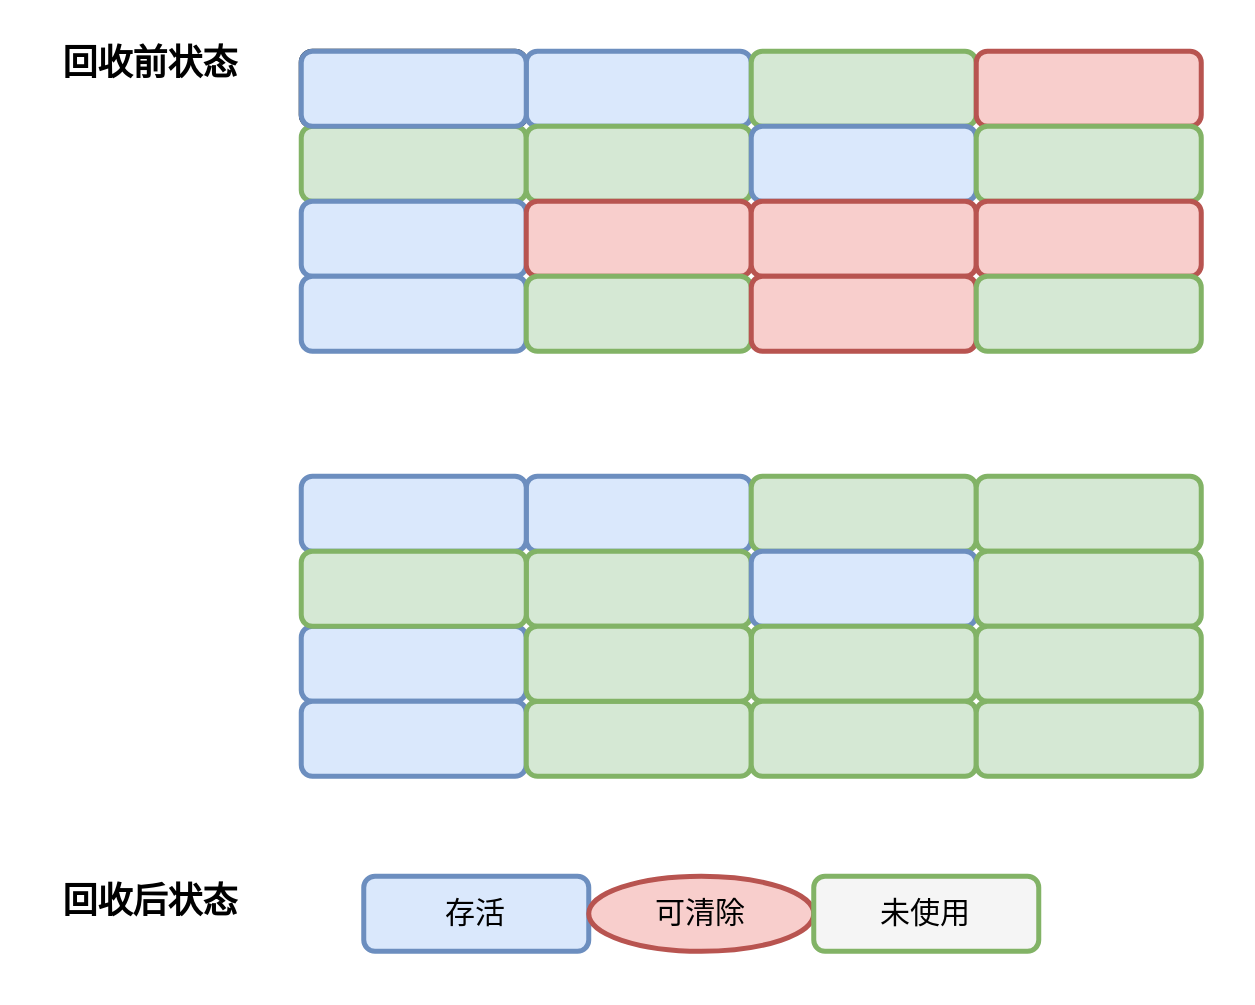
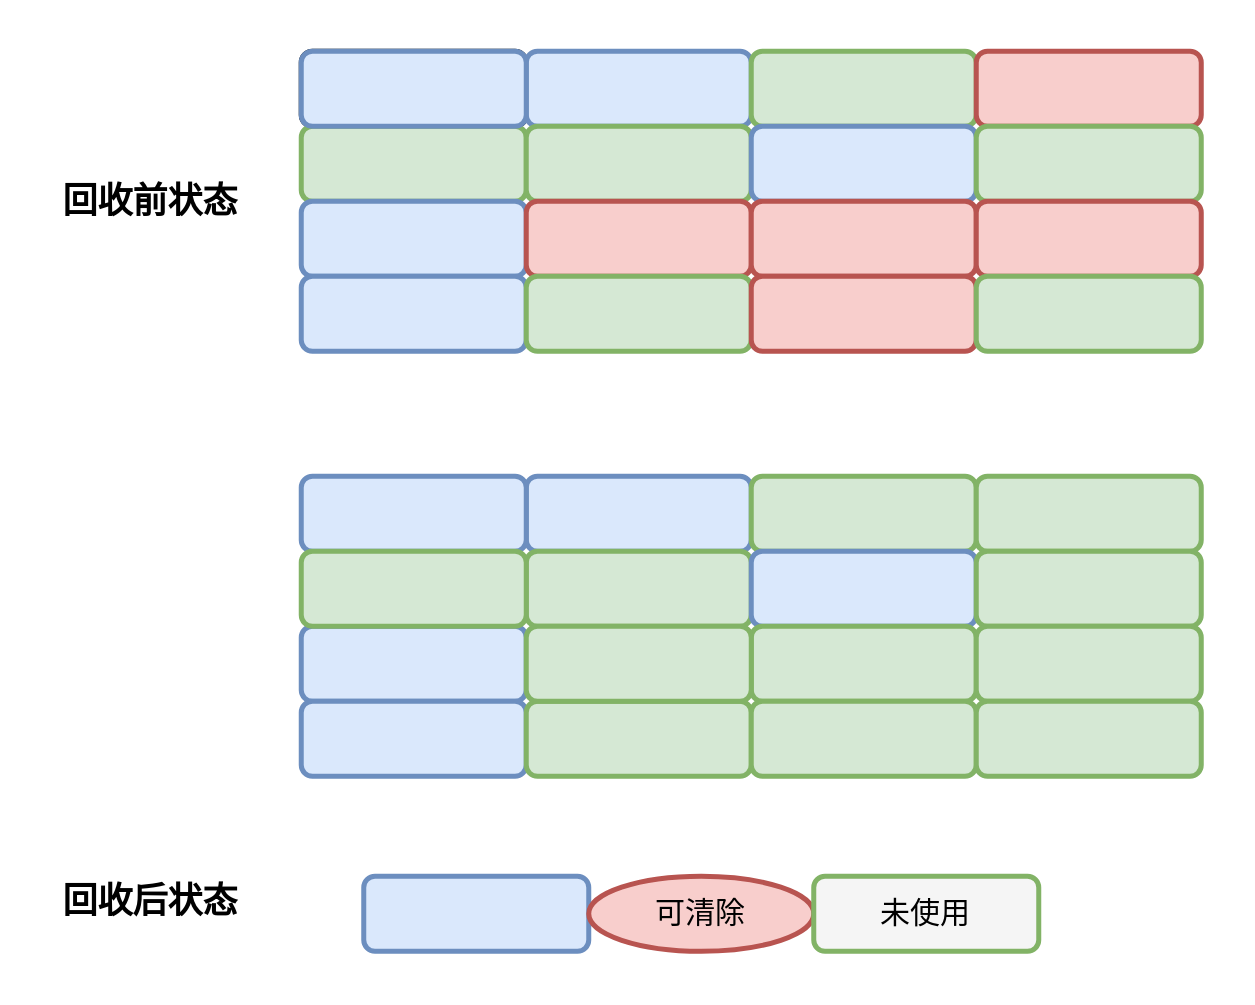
  <mxCell id="0" />
  <mxCell id="1" parent="0" />
  <mxCell id="2" value="" style="rounded=1;whiteSpace=wrap;html=1;strokeWidth=2;" vertex="1" parent="1"><mxGeometry x="120" y="20" width="90" height="30" as="geometry" /></mxCell>
  <mxCell id="3" value="" style="rounded=1;whiteSpace=wrap;html=1;strokeWidth=2;fillColor=#dae8fc;strokeColor=#6c8ebf;" vertex="1" parent="1"><mxGeometry x="210" y="20" width="90" height="30" as="geometry" /></mxCell>
  <mxCell id="4" value="" style="rounded=1;whiteSpace=wrap;html=1;strokeWidth=2;fillColor=#d5e8d4;strokeColor=#82b366;" vertex="1" parent="1"><mxGeometry x="300" y="20" width="90" height="30" as="geometry" /></mxCell>
  <mxCell id="5" value="" style="rounded=1;whiteSpace=wrap;html=1;strokeWidth=2;fillColor=#f8cecc;strokeColor=#b85450;" vertex="1" parent="1"><mxGeometry x="390" y="20" width="90" height="30" as="geometry" /></mxCell>
  <mxCell id="6" value="" style="rounded=1;whiteSpace=wrap;html=1;strokeWidth=2;fillColor=#d5e8d4;strokeColor=#82b366;" vertex="1" parent="1"><mxGeometry x="120" y="50" width="90" height="30" as="geometry" /></mxCell>
  <mxCell id="7" value="" style="rounded=1;whiteSpace=wrap;html=1;strokeWidth=2;fillColor=#d5e8d4;strokeColor=#82b366;" vertex="1" parent="1"><mxGeometry x="210" y="50" width="90" height="30" as="geometry" /></mxCell>
  <mxCell id="8" value="" style="rounded=1;whiteSpace=wrap;html=1;strokeWidth=2;fillColor=#dae8fc;strokeColor=#6c8ebf;" vertex="1" parent="1"><mxGeometry x="300" y="50" width="90" height="30" as="geometry" /></mxCell>
  <mxCell id="9" value="" style="rounded=1;whiteSpace=wrap;html=1;strokeWidth=2;fillColor=#d5e8d4;strokeColor=#82b366;" vertex="1" parent="1"><mxGeometry x="390" y="50" width="90" height="30" as="geometry" /></mxCell>
  <mxCell id="10" value="" style="rounded=1;whiteSpace=wrap;html=1;strokeWidth=2;fillColor=#dae8fc;strokeColor=#6c8ebf;" vertex="1" parent="1"><mxGeometry x="120" y="80" width="90" height="30" as="geometry" /></mxCell>
  <mxCell id="11" value="" style="rounded=1;whiteSpace=wrap;html=1;strokeWidth=2;fillColor=#f8cecc;strokeColor=#b85450;" vertex="1" parent="1"><mxGeometry x="210" y="80" width="90" height="30" as="geometry" /></mxCell>
  <mxCell id="12" value="" style="rounded=1;whiteSpace=wrap;html=1;strokeWidth=2;fillColor=#f8cecc;strokeColor=#b85450;" vertex="1" parent="1"><mxGeometry x="300" y="80" width="90" height="30" as="geometry" /></mxCell>
  <mxCell id="13" value="" style="rounded=1;whiteSpace=wrap;html=1;strokeWidth=2;fillColor=#f8cecc;strokeColor=#b85450;" vertex="1" parent="1"><mxGeometry x="390" y="80" width="90" height="30" as="geometry" /></mxCell>
  <mxCell id="14" value="" style="rounded=1;whiteSpace=wrap;html=1;strokeWidth=2;fillColor=#dae8fc;strokeColor=#6c8ebf;" vertex="1" parent="1"><mxGeometry x="120" y="110" width="90" height="30" as="geometry" /></mxCell>
  <mxCell id="15" value="" style="rounded=1;whiteSpace=wrap;html=1;strokeWidth=2;fillColor=#d5e8d4;strokeColor=#82b366;" vertex="1" parent="1"><mxGeometry x="210" y="110" width="90" height="30" as="geometry" /></mxCell>
  <mxCell id="16" value="" style="rounded=1;whiteSpace=wrap;html=1;strokeWidth=2;fillColor=#f8cecc;strokeColor=#b85450;" vertex="1" parent="1"><mxGeometry x="300" y="110" width="90" height="30" as="geometry" /></mxCell>
  <mxCell id="17" value="" style="rounded=1;whiteSpace=wrap;html=1;strokeWidth=2;fillColor=#d5e8d4;strokeColor=#82b366;" vertex="1" parent="1"><mxGeometry x="390" y="110" width="90" height="30" as="geometry" /></mxCell>
  <mxCell id="18" value="" style="rounded=1;whiteSpace=wrap;html=1;strokeWidth=2;fillColor=#dae8fc;strokeColor=#6c8ebf;" vertex="1" parent="1"><mxGeometry x="120" y="20" width="90" height="30" as="geometry" /></mxCell>
  <mxCell id="19" value="" style="rounded=1;whiteSpace=wrap;html=1;strokeWidth=2;fillColor=#dae8fc;strokeColor=#6c8ebf;" vertex="1" parent="1"><mxGeometry x="210" y="190" width="90" height="30" as="geometry" /></mxCell>
  <mxCell id="20" value="" style="rounded=1;whiteSpace=wrap;html=1;strokeWidth=2;fillColor=#d5e8d4;strokeColor=#82b366;" vertex="1" parent="1"><mxGeometry x="300" y="190" width="90" height="30" as="geometry" /></mxCell>
  <mxCell id="21" value="" style="rounded=1;whiteSpace=wrap;html=1;strokeWidth=2;fillColor=#d5e8d4;strokeColor=#82b366;" vertex="1" parent="1"><mxGeometry x="390" y="190" width="90" height="30" as="geometry" /></mxCell>
  <mxCell id="22" value="" style="rounded=1;whiteSpace=wrap;html=1;strokeWidth=2;fillColor=#d5e8d4;strokeColor=#82b366;" vertex="1" parent="1"><mxGeometry x="210" y="220" width="90" height="30" as="geometry" /></mxCell>
  <mxCell id="23" value="" style="rounded=1;whiteSpace=wrap;html=1;strokeWidth=2;fillColor=#dae8fc;strokeColor=#6c8ebf;" vertex="1" parent="1"><mxGeometry x="300" y="220" width="90" height="30" as="geometry" /></mxCell>
  <mxCell id="24" value="" style="rounded=1;whiteSpace=wrap;html=1;strokeWidth=2;fillColor=#d5e8d4;strokeColor=#82b366;" vertex="1" parent="1"><mxGeometry x="390" y="220" width="90" height="30" as="geometry" /></mxCell>
  <mxCell id="25" value="" style="rounded=1;whiteSpace=wrap;html=1;strokeWidth=2;fillColor=#dae8fc;strokeColor=#6c8ebf;" vertex="1" parent="1"><mxGeometry x="120" y="250" width="90" height="30" as="geometry" /></mxCell>
  <mxCell id="26" value="" style="rounded=1;whiteSpace=wrap;html=1;strokeWidth=2;fillColor=#d5e8d4;strokeColor=#82b366;" vertex="1" parent="1"><mxGeometry x="300" y="250" width="90" height="30" as="geometry" /></mxCell>
  <mxCell id="27" value="" style="rounded=1;whiteSpace=wrap;html=1;strokeWidth=2;fillColor=#d5e8d4;strokeColor=#82b366;" vertex="1" parent="1"><mxGeometry x="390" y="250" width="90" height="30" as="geometry" /></mxCell>
  <mxCell id="28" value="" style="rounded=1;whiteSpace=wrap;html=1;strokeWidth=2;fillColor=#dae8fc;strokeColor=#6c8ebf;" vertex="1" parent="1"><mxGeometry x="120" y="280" width="90" height="30" as="geometry" /></mxCell>
  <mxCell id="29" value="" style="rounded=1;whiteSpace=wrap;html=1;strokeWidth=2;fillColor=#d5e8d4;strokeColor=#82b366;" vertex="1" parent="1"><mxGeometry x="210" y="280" width="90" height="30" as="geometry" /></mxCell>
  <mxCell id="30" value="" style="rounded=1;whiteSpace=wrap;html=1;strokeWidth=2;fillColor=#d5e8d4;strokeColor=#82b366;" vertex="1" parent="1"><mxGeometry x="300" y="280" width="90" height="30" as="geometry" /></mxCell>
  <mxCell id="31" value="" style="rounded=1;whiteSpace=wrap;html=1;strokeWidth=2;fillColor=#d5e8d4;strokeColor=#82b366;" vertex="1" parent="1"><mxGeometry x="390" y="280" width="90" height="30" as="geometry" /></mxCell>
  <mxCell id="32" value="" style="rounded=1;whiteSpace=wrap;html=1;strokeWidth=2;fillColor=#dae8fc;strokeColor=#6c8ebf;" vertex="1" parent="1"><mxGeometry x="120" y="190" width="90" height="30" as="geometry" /></mxCell>
  <mxCell id="33" value="" style="rounded=1;whiteSpace=wrap;html=1;strokeWidth=2;fillColor=#d5e8d4;strokeColor=#82b366;" vertex="1" parent="1"><mxGeometry x="120" y="220" width="90" height="30" as="geometry" /></mxCell>
  <mxCell id="34" value="" style="rounded=1;whiteSpace=wrap;html=1;strokeWidth=2;fillColor=#d5e8d4;strokeColor=#82b366;" vertex="1" parent="1"><mxGeometry x="210" y="250" width="90" height="30" as="geometry" /></mxCell>
  <mxCell id="35" value="" style="rounded=1;whiteSpace=wrap;html=1;strokeWidth=2;fillColor=#dae8fc;strokeColor=#6c8ebf;" vertex="1" parent="1"><mxGeometry x="145" y="350" width="90" height="30" as="geometry" /></mxCell>
- <mxCell id="36" value="存活" style="text;html=1;strokeColor=none;fillColor=none;align=center;verticalAlign=middle;whiteSpace=wrap;rounded=0;" vertex="1" parent="1"><mxGeometry x="170" y="355" width="40" height="20" as="geometry" /></mxCell>
  <mxCell id="37" value="可清除" style="ellipse;whiteSpace=wrap;html=1;strokeWidth=2;fillColor=#f8cecc;strokeColor=#b85450;" vertex="1" parent="1"><mxGeometry x="235" y="350" width="90" height="30" as="geometry" /></mxCell>
  <mxCell id="38" value="未使用" style="rounded=1;whiteSpace=wrap;html=1;strokeWidth=2;fillColor=#f5f5f5;strokeColor=#82b366;" vertex="1" parent="1"><mxGeometry x="325" y="350" width="90" height="30" as="geometry" /></mxCell>
- <mxCell id="39" value="&lt;font style=&quot;font-size: 14px&quot;&gt;&lt;b&gt;回收前状态&lt;/b&gt;&lt;/font&gt;" style="text;html=1;strokeColor=none;fillColor=none;align=center;verticalAlign=middle;whiteSpace=wrap;rounded=0;" vertex="1" parent="1"><mxGeometry x="20" y="15" width="80" height="20" as="geometry" /></mxCell>
+ <mxCell id="39" value="&lt;font style=&quot;font-size: 14px&quot;&gt;&lt;b&gt;回收前状态&lt;/b&gt;&lt;/font&gt;" style="text;html=1;strokeColor=none;fillColor=none;align=center;verticalAlign=middle;whiteSpace=wrap;rounded=0;" vertex="1" parent="1"><mxGeometry x="20" y="70" width="80" height="20" as="geometry" /></mxCell>
  <mxCell id="40" value="&lt;font style=&quot;font-size: 14px&quot;&gt;&lt;b&gt;回收后状态&lt;/b&gt;&lt;/font&gt;" style="text;html=1;strokeColor=none;fillColor=none;align=center;verticalAlign=middle;whiteSpace=wrap;rounded=0;" vertex="1" parent="1"><mxGeometry x="20" y="350" width="80" height="20" as="geometry" /></mxCell>
